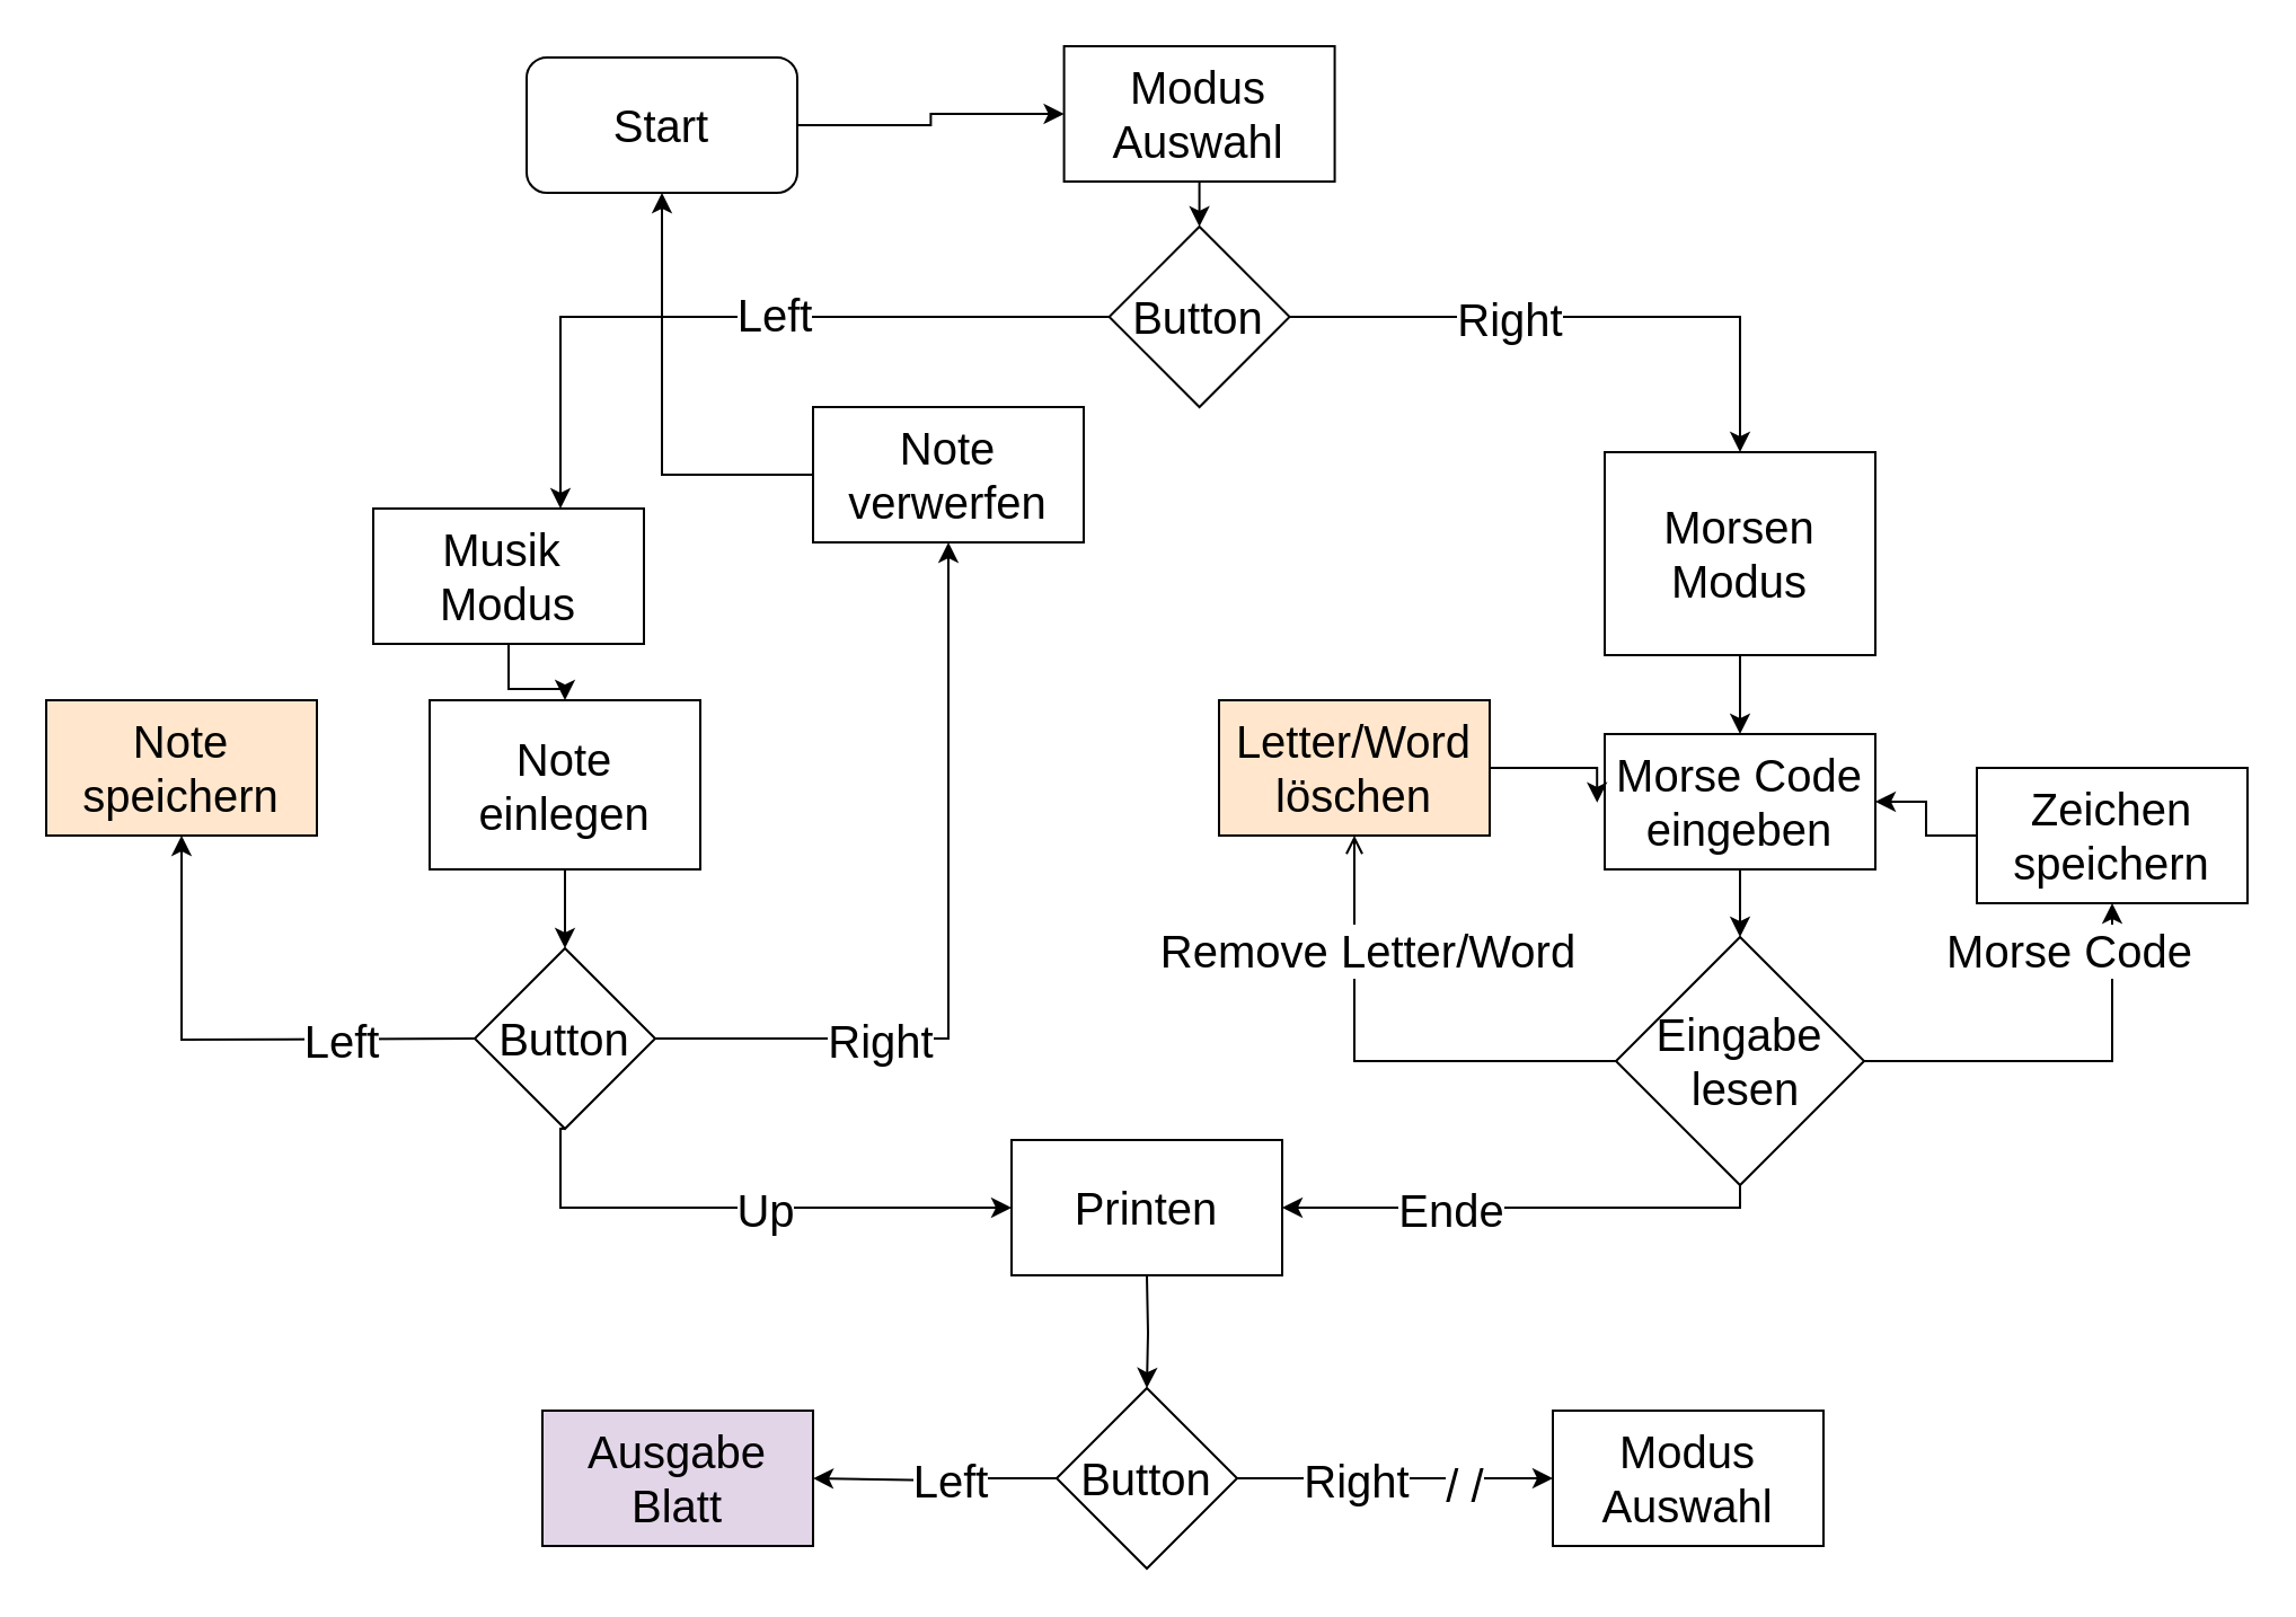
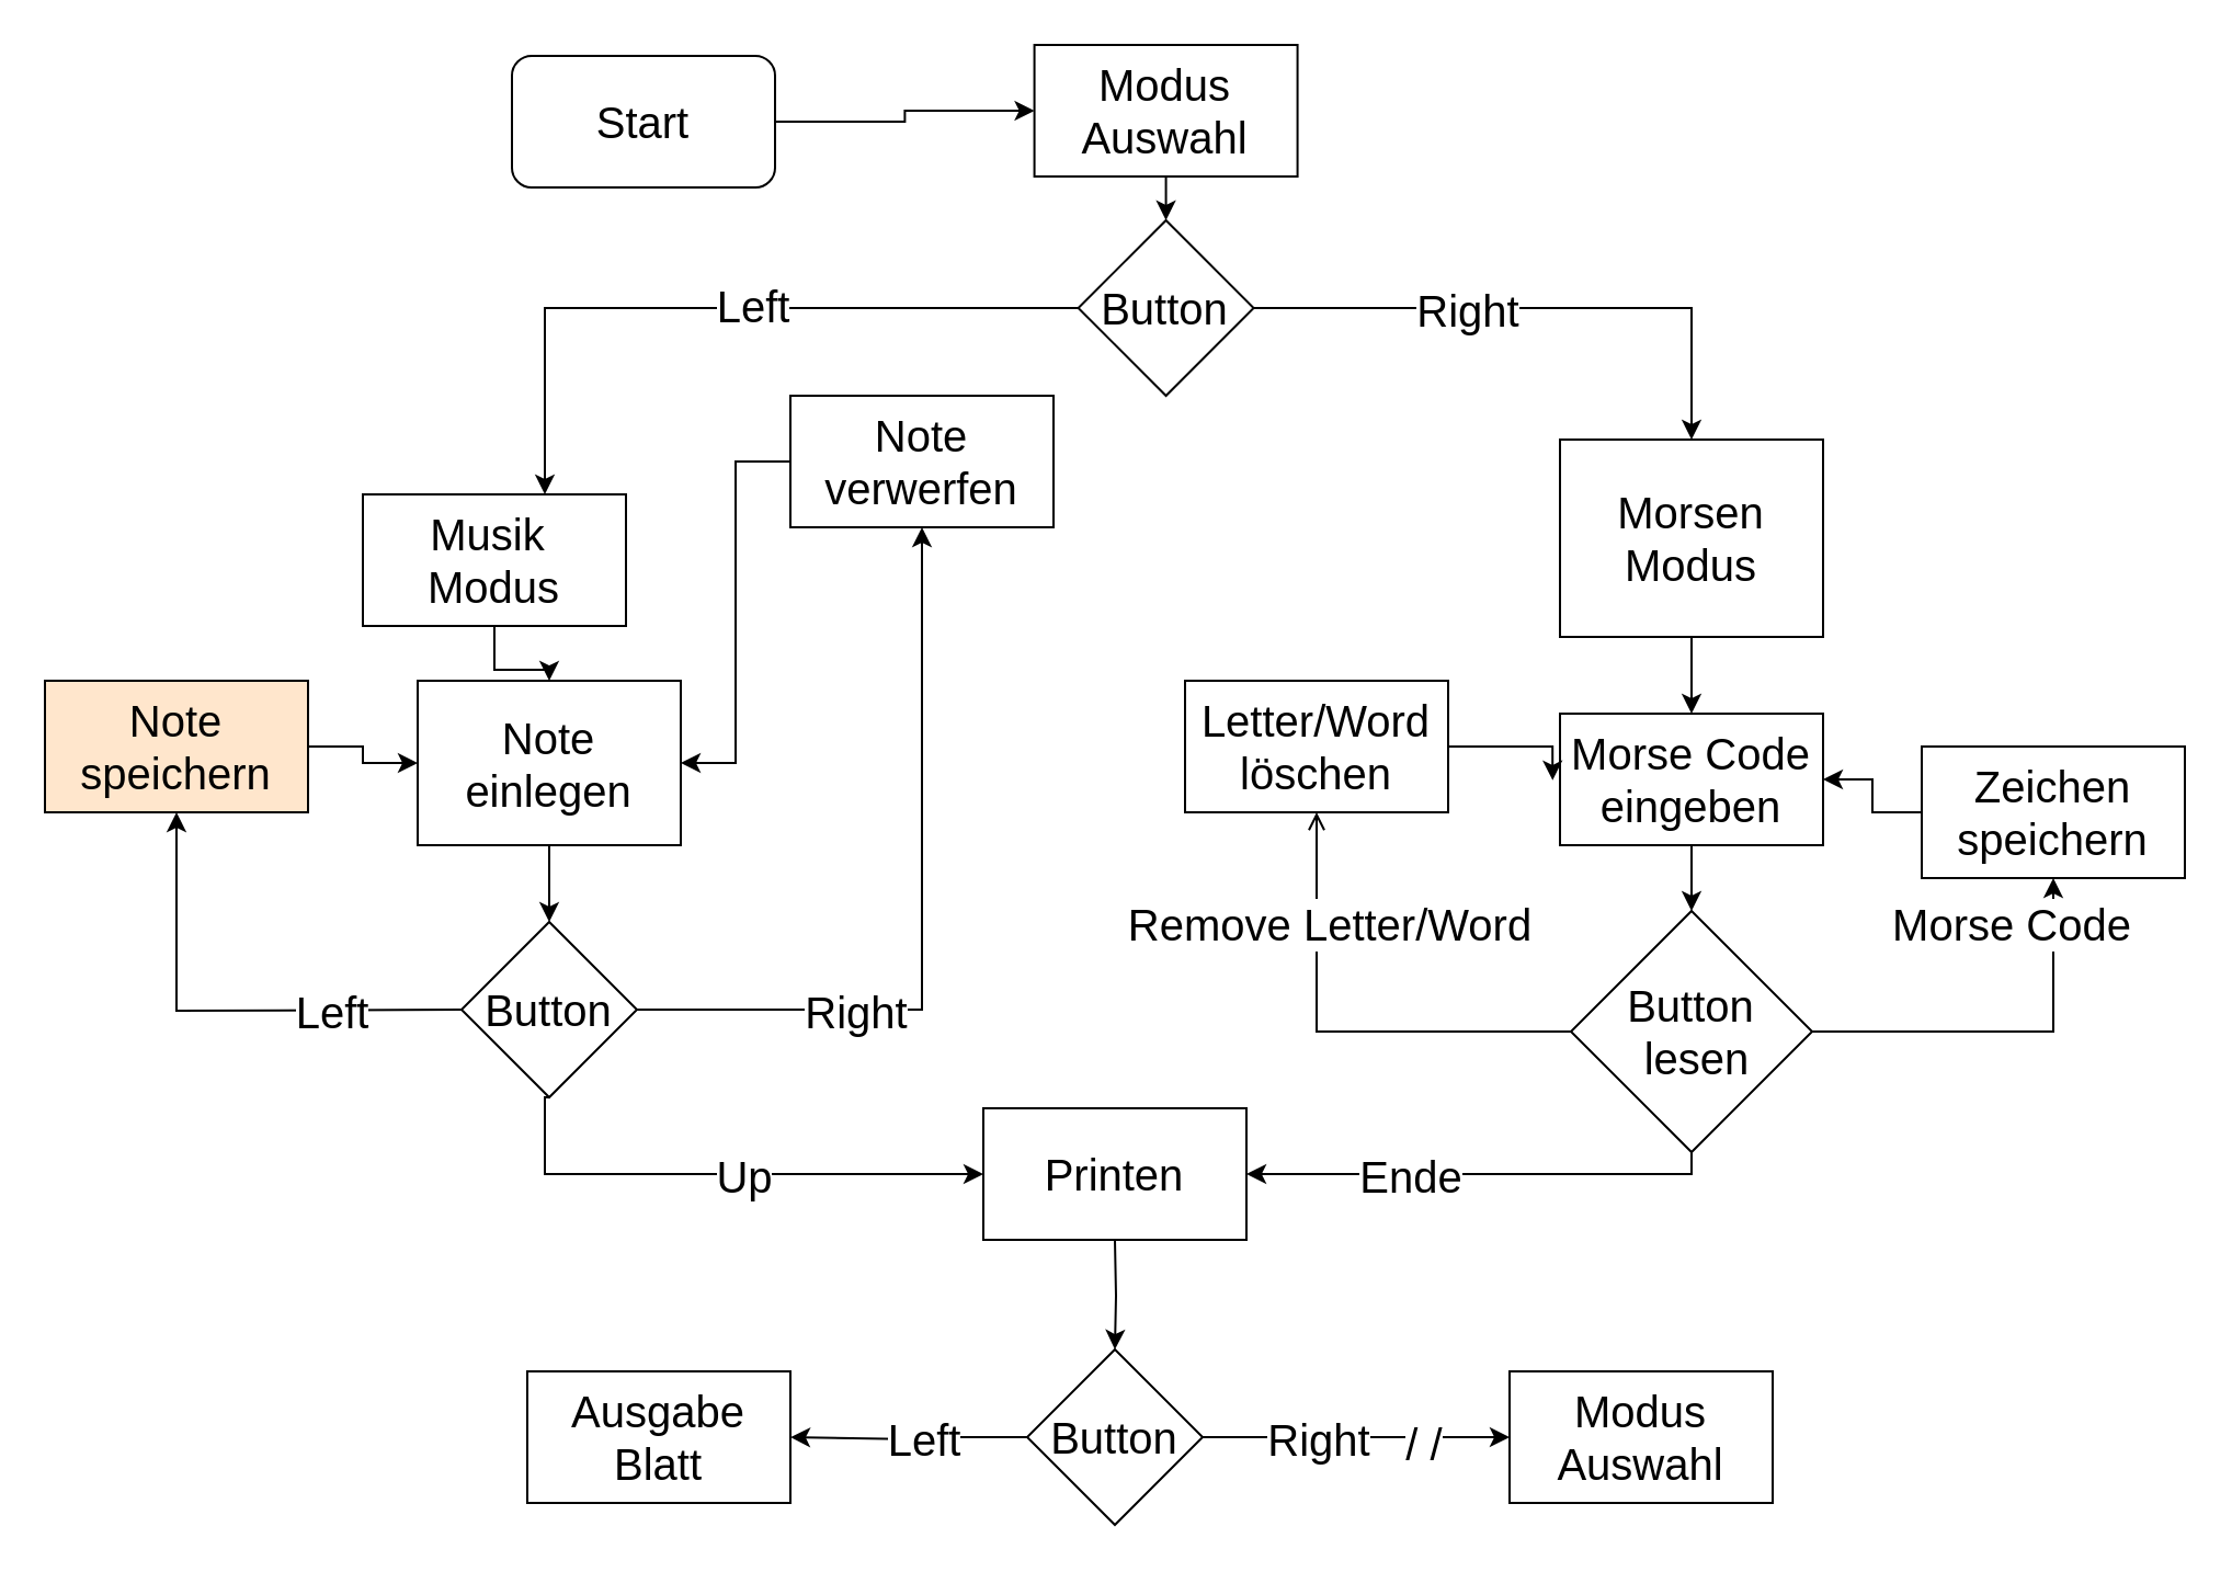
  <mxCell id="0" />
  <mxCell id="1" parent="0" />
  <mxCell id="2" style="edgeStyle=orthogonalEdgeStyle;rounded=0;orthogonalLoop=1;jettySize=auto;html=1;exitX=0;exitY=0.5;exitDx=0;exitDy=0;fontSize=20;" parent="1" source="6" target="47" edge="1"><mxGeometry relative="1" as="geometry"><Array as="points"><mxPoint x="248" y="140" /></Array><mxPoint x="250" y="180" as="targetPoint" /></mxGeometry></mxCell>
  <mxCell id="3" value="Left" style="edgeLabel;html=1;align=center;verticalAlign=middle;resizable=0;points=[];fontSize=20;" parent="2" vertex="1" connectable="0"><mxGeometry x="0.156" y="-1" relative="1" as="geometry"><mxPoint x="41" y="-1" as="offset" /></mxGeometry></mxCell>
  <mxCell id="4" style="edgeStyle=orthogonalEdgeStyle;rounded=0;orthogonalLoop=1;jettySize=auto;html=1;exitX=1;exitY=0.5;exitDx=0;exitDy=0;fontSize=20;entryX=0.5;entryY=0;entryDx=0;entryDy=0;" parent="1" source="6" target="49" edge="1"><mxGeometry relative="1" as="geometry"><Array as="points"><mxPoint x="771" y="140" /></Array><mxPoint x="771" y="200" as="targetPoint" /></mxGeometry></mxCell>
  <mxCell id="5" value="Right" style="edgeLabel;html=1;align=center;verticalAlign=middle;resizable=0;points=[];fontSize=20;" parent="4" vertex="1" connectable="0"><mxGeometry x="0.035" relative="1" as="geometry"><mxPoint x="-37" as="offset" /></mxGeometry></mxCell>
  <mxCell id="6" value="Button" style="rhombus;whiteSpace=wrap;html=1;fontSize=20;" parent="1" vertex="1"><mxGeometry x="491.29" y="100" width="80" height="80" as="geometry" /></mxCell>
  <mxCell id="7" style="edgeStyle=orthogonalEdgeStyle;rounded=0;orthogonalLoop=1;jettySize=auto;html=1;entryX=0;entryY=0.5;entryDx=0;entryDy=0;" edge="1" parent="1" source="8" target="45"><mxGeometry relative="1" as="geometry" /></mxCell>
  <mxCell id="8" value="Start" style="rounded=1;whiteSpace=wrap;html=1;fontSize=20;" parent="1" vertex="1"><mxGeometry x="233" y="25" width="120" height="60" as="geometry" /></mxCell>
  <mxCell id="9" style="edgeStyle=orthogonalEdgeStyle;rounded=0;orthogonalLoop=1;jettySize=auto;html=1;entryX=0.5;entryY=0;entryDx=0;entryDy=0;fontSize=20;" parent="1" source="10" target="29" edge="1"><mxGeometry relative="1" as="geometry" /></mxCell>
  <mxCell id="10" value="Note einlegen" style="rounded=0;whiteSpace=wrap;html=1;fontSize=20;" parent="1" vertex="1"><mxGeometry x="190" y="310" width="120" height="75" as="geometry" /></mxCell>
  <mxCell id="11" style="edgeStyle=orthogonalEdgeStyle;rounded=0;orthogonalLoop=1;jettySize=auto;html=1;entryX=0.5;entryY=0;entryDx=0;entryDy=0;fontSize=20;" parent="1" source="12" target="19" edge="1"><mxGeometry relative="1" as="geometry" /></mxCell>
  <mxCell id="12" value="Morse Code eingeben" style="rounded=0;whiteSpace=wrap;html=1;fontSize=20;" parent="1" vertex="1"><mxGeometry x="711" y="325" width="120" height="60" as="geometry" /></mxCell>
  <mxCell id="13" style="edgeStyle=orthogonalEdgeStyle;rounded=0;orthogonalLoop=1;jettySize=auto;html=1;entryX=0.5;entryY=1;entryDx=0;entryDy=0;fontSize=20;exitX=1;exitY=0.5;exitDx=0;exitDy=0;" parent="1" source="19" target="24" edge="1"><mxGeometry relative="1" as="geometry"><mxPoint x="916" y="420" as="targetPoint" /><Array as="points"><mxPoint x="936" y="470" /></Array></mxGeometry></mxCell>
  <mxCell id="14" value="Morse Code" style="edgeLabel;html=1;align=center;verticalAlign=middle;resizable=0;points=[];fontSize=20;" parent="13" vertex="1" connectable="0"><mxGeometry x="-0.022" y="-1" relative="1" as="geometry"><mxPoint x="2" y="-51" as="offset" /></mxGeometry></mxCell>
  <mxCell id="15" style="edgeStyle=orthogonalEdgeStyle;rounded=0;orthogonalLoop=1;jettySize=auto;html=1;exitX=0;exitY=0.5;exitDx=0;exitDy=0;entryX=0.5;entryY=1;entryDx=0;entryDy=0;fontSize=20;endArrow=open;" parent="1" source="19" target="22" edge="1"><mxGeometry relative="1" as="geometry"><mxPoint x="716" y="489.95" as="sourcePoint" /><mxPoint x="586" y="459.95" as="targetPoint" /><Array as="points"><mxPoint x="600" y="470" /></Array></mxGeometry></mxCell>
  <mxCell id="16" value="Remove Letter/Word" style="edgeLabel;html=1;align=center;verticalAlign=middle;resizable=0;points=[];fontSize=20;" parent="15" vertex="1" connectable="0"><mxGeometry x="0.001" relative="1" as="geometry"><mxPoint x="-3" y="-50" as="offset" /></mxGeometry></mxCell>
  <mxCell id="17" style="edgeStyle=orthogonalEdgeStyle;rounded=0;orthogonalLoop=1;jettySize=auto;html=1;entryX=1;entryY=0.5;entryDx=0;entryDy=0;fontSize=20;exitX=0.5;exitY=1;exitDx=0;exitDy=0;" parent="1" source="19" target="20" edge="1"><mxGeometry relative="1" as="geometry"><mxPoint x="568" y="530" as="targetPoint" /><Array as="points"><mxPoint x="771" y="535" /></Array></mxGeometry></mxCell>
  <mxCell id="18" value="Ende" style="edgeLabel;html=1;align=center;verticalAlign=middle;resizable=0;points=[];fontSize=20;" parent="17" vertex="1" connectable="0"><mxGeometry x="-0.465" y="1" relative="1" as="geometry"><mxPoint x="-82" y="-1" as="offset" /></mxGeometry></mxCell>
- <mxCell id="19" value="Eingabe&lt;div style=&quot;font-size: 20px;&quot;&gt;&amp;nbsp;lesen&lt;/div&gt;" style="rhombus;whiteSpace=wrap;html=1;fontSize=20;" parent="1" vertex="1"><mxGeometry x="716" y="415" width="110" height="110" as="geometry" /></mxCell>
+ <mxCell id="19" value="Button&lt;div style=&quot;font-size: 20px;&quot;&gt;&amp;nbsp;lesen&lt;/div&gt;" style="rhombus;whiteSpace=wrap;html=1;fontSize=20;" parent="1" vertex="1"><mxGeometry x="716" y="415" width="110" height="110" as="geometry" /></mxCell>
  <mxCell id="20" value="Printen" style="rounded=0;whiteSpace=wrap;html=1;fontSize=20;" parent="1" vertex="1"><mxGeometry x="448" y="505" width="120" height="60" as="geometry" /></mxCell>
  <mxCell id="21" style="edgeStyle=orthogonalEdgeStyle;rounded=0;orthogonalLoop=1;jettySize=auto;html=1;entryX=-0.028;entryY=0.507;entryDx=0;entryDy=0;fontSize=20;entryPerimeter=0;exitX=1;exitY=0.5;exitDx=0;exitDy=0;" parent="1" source="22" target="12" edge="1"><mxGeometry relative="1" as="geometry"><Array as="points"><mxPoint x="660" y="340" /></Array><mxPoint x="529.99" y="370" as="sourcePoint" /><mxPoint x="705.99" y="370" as="targetPoint" /></mxGeometry></mxCell>
- <mxCell id="22" value="Letter/Word löschen" style="rounded=0;whiteSpace=wrap;html=1;fontSize=20;fillColor=#ffe6cc;" parent="1" vertex="1"><mxGeometry x="540" y="310" width="120" height="60" as="geometry" /></mxCell>
+ <mxCell id="22" value="Letter/Word löschen" style="rounded=0;whiteSpace=wrap;html=1;fontSize=20;" parent="1" vertex="1"><mxGeometry x="540" y="310" width="120" height="60" as="geometry" /></mxCell>
  <mxCell id="23" style="edgeStyle=orthogonalEdgeStyle;rounded=0;orthogonalLoop=1;jettySize=auto;html=1;exitX=0;exitY=0.5;exitDx=0;exitDy=0;entryX=1;entryY=0.5;entryDx=0;entryDy=0;" edge="1" parent="1" source="24" target="12"><mxGeometry relative="1" as="geometry" /></mxCell>
  <mxCell id="24" value="Zeichen speichern" style="rounded=0;whiteSpace=wrap;html=1;fontSize=20;" parent="1" vertex="1"><mxGeometry x="876" y="340" width="120" height="60" as="geometry" /></mxCell>
  <mxCell id="25" style="edgeStyle=orthogonalEdgeStyle;rounded=0;orthogonalLoop=1;jettySize=auto;html=1;entryX=0.5;entryY=1;entryDx=0;entryDy=0;fontSize=20;" parent="1" source="29" target="35" edge="1"><mxGeometry relative="1" as="geometry" /></mxCell>
  <mxCell id="26" value="Right" style="edgeLabel;html=1;align=center;verticalAlign=middle;resizable=0;points=[];fontSize=20;" parent="25" vertex="1" connectable="0"><mxGeometry x="-0.257" relative="1" as="geometry"><mxPoint x="-31" as="offset" /></mxGeometry></mxCell>
  <mxCell id="27" style="edgeStyle=orthogonalEdgeStyle;rounded=0;orthogonalLoop=1;jettySize=auto;html=1;entryX=0;entryY=0.5;entryDx=0;entryDy=0;fontSize=20;exitX=0.5;exitY=1;exitDx=0;exitDy=0;" parent="1" source="29" target="20" edge="1"><mxGeometry relative="1" as="geometry"><Array as="points"><mxPoint x="248" y="535" /></Array></mxGeometry></mxCell>
  <mxCell id="28" value="Up" style="edgeLabel;html=1;align=center;verticalAlign=middle;resizable=0;points=[];fontSize=20;" parent="27" vertex="1" connectable="0"><mxGeometry x="-0.646" relative="1" as="geometry"><mxPoint x="85" as="offset" /></mxGeometry></mxCell>
  <mxCell id="29" value="Button" style="rhombus;whiteSpace=wrap;html=1;fontSize=20;" parent="1" vertex="1"><mxGeometry x="210" y="420" width="80" height="80" as="geometry" /></mxCell>
  <mxCell id="30" style="edgeStyle=orthogonalEdgeStyle;rounded=0;orthogonalLoop=1;jettySize=auto;html=1;exitX=0;exitY=0.5;exitDx=0;exitDy=0;entryX=0.5;entryY=1;entryDx=0;entryDy=0;fontSize=20;" parent="1" target="33" edge="1"><mxGeometry relative="1" as="geometry"><mxPoint x="210" y="460" as="sourcePoint" /><mxPoint x="190" y="500" as="targetPoint" /><Array as="points" /></mxGeometry></mxCell>
  <mxCell id="31" value="Left" style="edgeLabel;html=1;align=center;verticalAlign=middle;resizable=0;points=[];fontSize=20;" parent="30" vertex="1" connectable="0"><mxGeometry x="0.001" relative="1" as="geometry"><mxPoint x="50" as="offset" /></mxGeometry></mxCell>
+ <mxCell id="32" style="edgeStyle=orthogonalEdgeStyle;rounded=0;orthogonalLoop=1;jettySize=auto;html=1;entryX=0;entryY=0.5;entryDx=0;entryDy=0;" edge="1" parent="1" source="33" target="10"><mxGeometry relative="1" as="geometry" /></mxCell>
  <mxCell id="33" value="Note speichern" style="rounded=0;whiteSpace=wrap;html=1;fontSize=20;fillColor=#ffe6cc;" parent="1" vertex="1"><mxGeometry x="20" y="310" width="120" height="60" as="geometry" /></mxCell>
- <mxCell id="34" style="edgeStyle=orthogonalEdgeStyle;rounded=0;orthogonalLoop=1;jettySize=auto;html=1;" edge="1" parent="1" source="35" target="8"><mxGeometry relative="1" as="geometry" /></mxCell>
+ <mxCell id="34" style="edgeStyle=orthogonalEdgeStyle;rounded=0;orthogonalLoop=1;jettySize=auto;html=1;entryX=1;entryY=0.5;entryDx=0;entryDy=0;" edge="1" parent="1" source="35" target="10"><mxGeometry relative="1" as="geometry" /></mxCell>
  <mxCell id="35" value="Note verwerfen" style="rounded=0;whiteSpace=wrap;html=1;fontSize=20;" parent="1" vertex="1"><mxGeometry x="360" y="180" width="120" height="60" as="geometry" /></mxCell>
  <mxCell id="36" style="edgeStyle=orthogonalEdgeStyle;rounded=0;orthogonalLoop=1;jettySize=auto;html=1;entryX=0.5;entryY=0;entryDx=0;entryDy=0;fontSize=20;" parent="1" target="42" edge="1"><mxGeometry relative="1" as="geometry"><mxPoint x="508" y="565" as="sourcePoint" /></mxGeometry></mxCell>
  <mxCell id="37" style="edgeStyle=orthogonalEdgeStyle;rounded=0;orthogonalLoop=1;jettySize=auto;html=1;fontSize=20;entryX=0;entryY=0.5;entryDx=0;entryDy=0;" parent="1" source="42" edge="1" target="50"><mxGeometry relative="1" as="geometry"><mxPoint x="638" y="655" as="targetPoint" /></mxGeometry></mxCell>
  <mxCell id="38" value="Right" style="edgeLabel;html=1;align=center;verticalAlign=middle;resizable=0;points=[];fontSize=20;" parent="37" vertex="1" connectable="0"><mxGeometry x="-0.257" relative="1" as="geometry"><mxPoint as="offset" /></mxGeometry></mxCell>
  <mxCell id="39" value="&lt;font style=&quot;font-size: 20px;&quot;&gt;/ /&lt;/font&gt;" style="edgeLabel;html=1;align=center;verticalAlign=middle;resizable=0;points=[];" vertex="1" connectable="0" parent="37"><mxGeometry x="0.466" y="-2" relative="1" as="geometry"><mxPoint x="-3" as="offset" /></mxGeometry></mxCell>
  <mxCell id="40" style="edgeStyle=orthogonalEdgeStyle;rounded=0;orthogonalLoop=1;jettySize=auto;html=1;fontSize=20;entryX=1;entryY=0.5;entryDx=0;entryDy=0;" parent="1" source="42" target="43" edge="1"><mxGeometry relative="1" as="geometry"><mxPoint x="368" y="655" as="targetPoint" /><Array as="points"><mxPoint x="418" y="655" /><mxPoint x="360" y="656" /></Array></mxGeometry></mxCell>
  <mxCell id="41" value="Left" style="edgeLabel;html=1;align=center;verticalAlign=middle;resizable=0;points=[];fontSize=20;" parent="40" vertex="1" connectable="0"><mxGeometry x="-0.229" y="1" relative="1" as="geometry"><mxPoint x="-6" y="-1" as="offset" /></mxGeometry></mxCell>
  <mxCell id="42" value="Button" style="rhombus;whiteSpace=wrap;html=1;fontSize=20;" parent="1" vertex="1"><mxGeometry x="468" y="615" width="80" height="80" as="geometry" /></mxCell>
- <mxCell id="43" value="Ausgabe Blatt" style="rounded=0;whiteSpace=wrap;html=1;fontSize=20;fillColor=#e1d5e7;" parent="1" vertex="1"><mxGeometry x="240" y="625" width="120" height="60" as="geometry" /></mxCell>
+ <mxCell id="43" value="Ausgabe Blatt" style="rounded=0;whiteSpace=wrap;html=1;fontSize=20;" parent="1" vertex="1"><mxGeometry x="240" y="625" width="120" height="60" as="geometry" /></mxCell>
  <mxCell id="44" style="edgeStyle=orthogonalEdgeStyle;rounded=0;orthogonalLoop=1;jettySize=auto;html=1;exitX=0.5;exitY=1;exitDx=0;exitDy=0;entryX=0.5;entryY=0;entryDx=0;entryDy=0;" edge="1" parent="1" source="45" target="6"><mxGeometry relative="1" as="geometry" /></mxCell>
  <mxCell id="45" value="&lt;font style=&quot;font-size: 20px;&quot;&gt;Modus Auswahl&lt;/font&gt;" style="rounded=0;whiteSpace=wrap;html=1;" vertex="1" parent="1"><mxGeometry x="471.29" y="20" width="120" height="60" as="geometry" /></mxCell>
  <mxCell id="46" style="edgeStyle=orthogonalEdgeStyle;rounded=0;orthogonalLoop=1;jettySize=auto;html=1;" edge="1" parent="1" source="47" target="10"><mxGeometry relative="1" as="geometry" /></mxCell>
  <mxCell id="47" value="&lt;font style=&quot;font-size: 20px;&quot;&gt;Musik&amp;nbsp;&lt;/font&gt;&lt;div&gt;&lt;font style=&quot;font-size: 20px;&quot;&gt;Modus&lt;/font&gt;&lt;/div&gt;" style="rounded=0;whiteSpace=wrap;html=1;" vertex="1" parent="1"><mxGeometry x="165" y="225" width="120" height="60" as="geometry" /></mxCell>
  <mxCell id="48" style="edgeStyle=orthogonalEdgeStyle;rounded=0;orthogonalLoop=1;jettySize=auto;html=1;entryX=0.5;entryY=0;entryDx=0;entryDy=0;" edge="1" parent="1" source="49" target="12"><mxGeometry relative="1" as="geometry" /></mxCell>
  <mxCell id="49" value="&lt;font style=&quot;font-size: 20px;&quot;&gt;Morsen Modus&lt;/font&gt;" style="rounded=0;whiteSpace=wrap;html=1;" vertex="1" parent="1"><mxGeometry x="711" y="200" width="120" height="90" as="geometry" /></mxCell>
  <mxCell id="50" value="&lt;font style=&quot;font-size: 20px;&quot;&gt;Modus Auswahl&lt;/font&gt;" style="rounded=0;whiteSpace=wrap;html=1;" vertex="1" parent="1"><mxGeometry x="688" y="625" width="120" height="60" as="geometry" /></mxCell>
